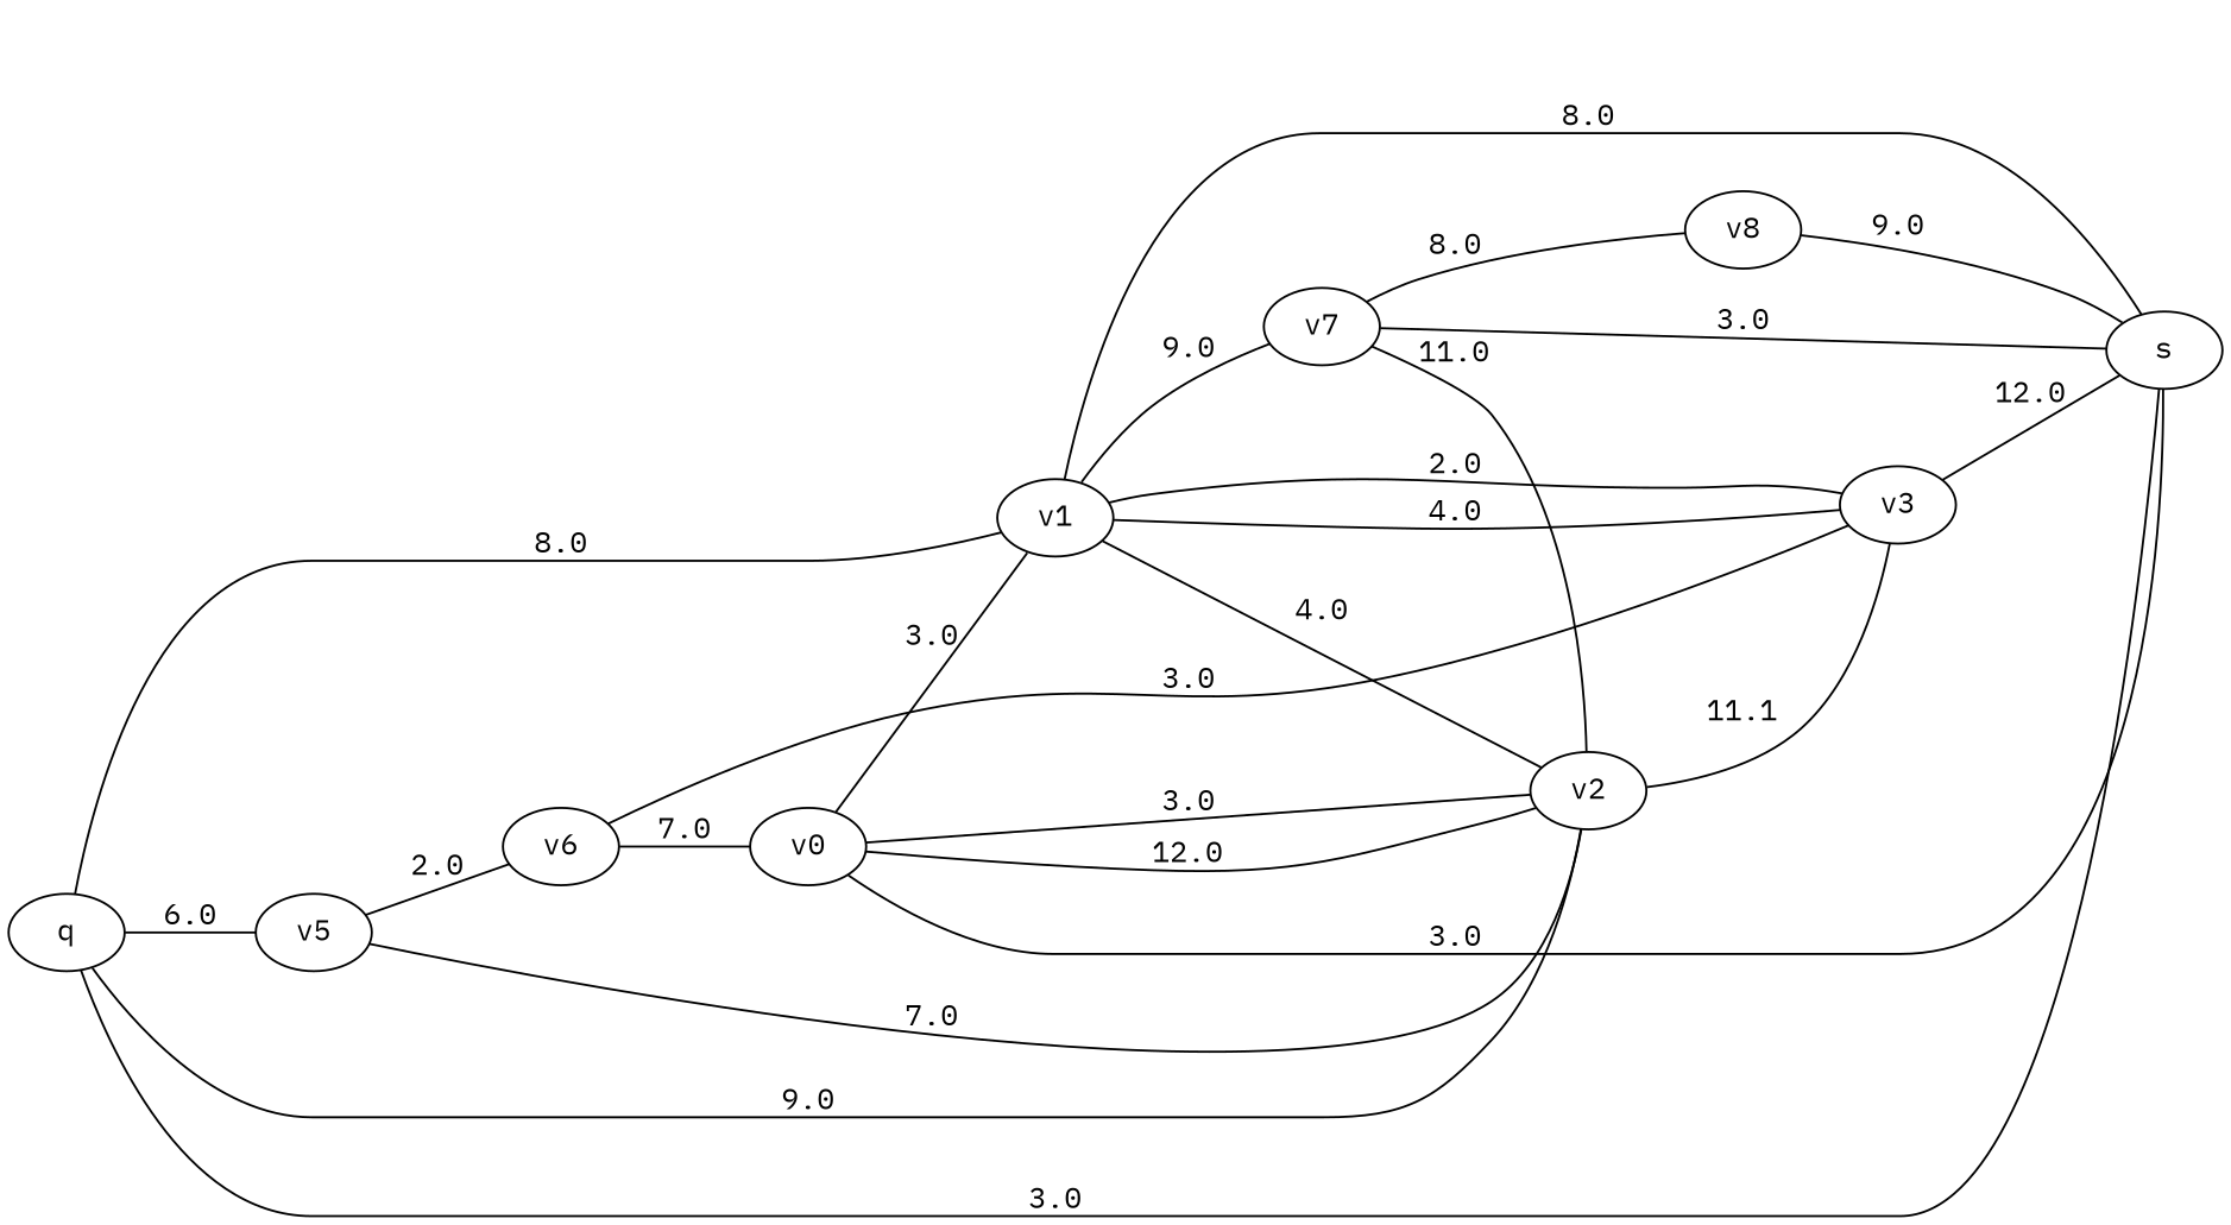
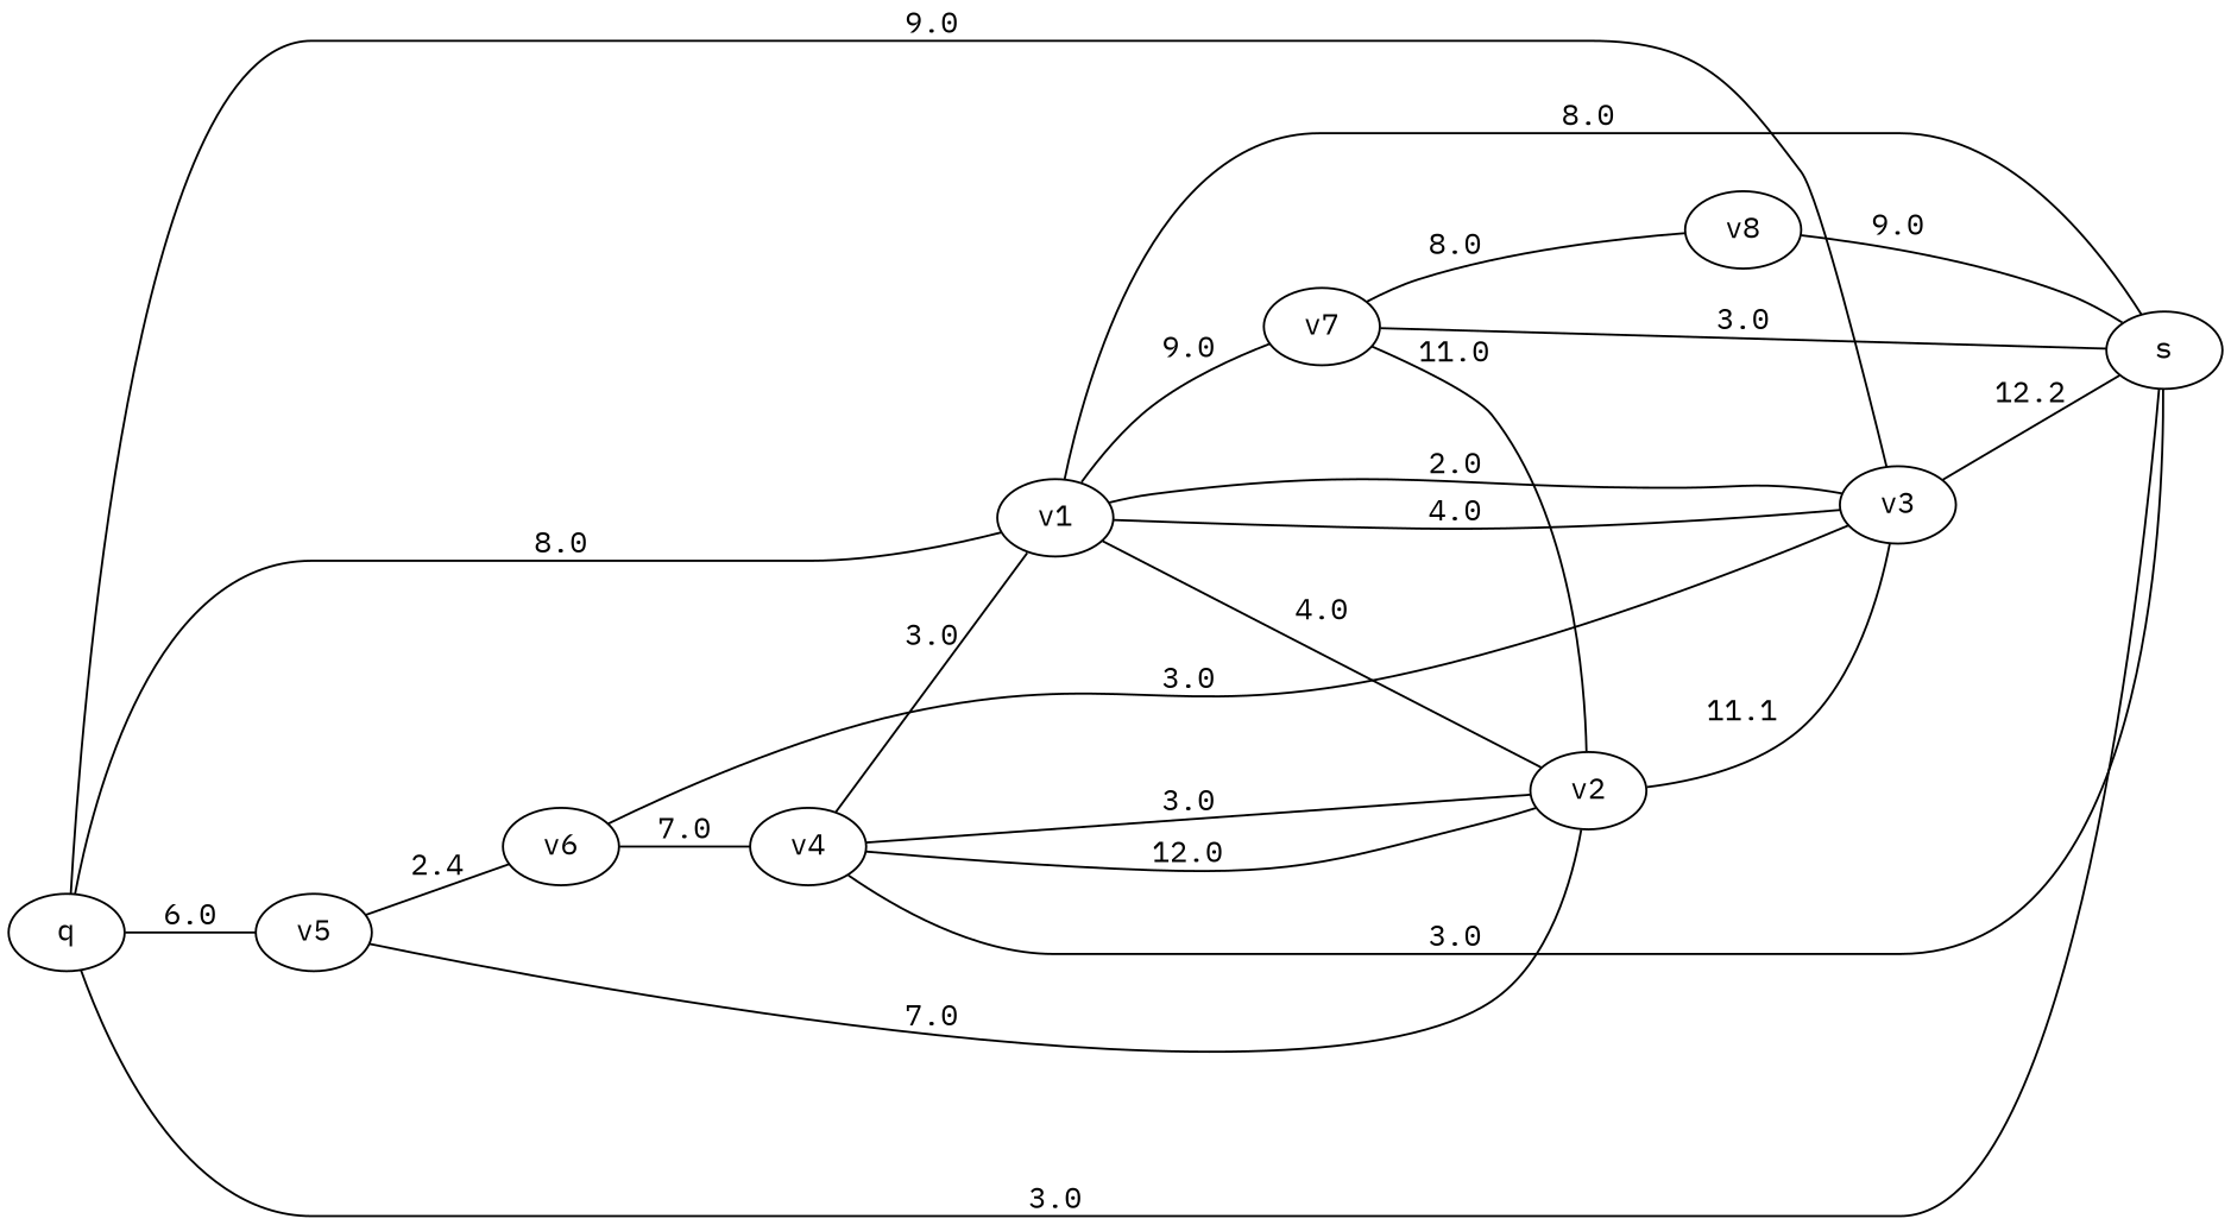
  graph {
    fontname="IBM Plex Mono"
    rankdir=LR
    node [fontname="IBM Plex Mono"]
    edge [fontname="IBM Plex Mono"]
-   n1 [label=v0]
+   n1 [label=v4]
    n2 [label=s]
    n3 [label=v1]
    n4 [label=v2]
    n5 [label=v3]
    n6 [label=v7]
    n7 [label=v8]
    n8 [label=v5]
    n9 [label=v6]
    n10 [label=q]
    n1 -- n2 [label=3.0]
    n1 -- n3 [label=3.0]
    n1 -- n4 [label=12.0]
    n3 -- n2 [label=8.0]
    n3 -- n4 [label=4.0]
    n3 -- n5 [label=4.0]
    n3 -- n6 [label=9.0]
    n4 -- n1 [label=3.0]
    n4 -- n5 [label=11.1]
-   n5 -- n2 [label=12.0]
+   n5 -- n2 [label=12.2]
    n5 -- n3 [label=2.0]
    n6 -- n2 [label=3.0]
    n6 -- n4 [label=11.0]
    n6 -- n7 [label=8.0]
    n7 -- n2 [label=9.0]
    n8 -- n4 [label=7.0]
-   n8 -- n9 [label=2.0]
+   n8 -- n9 [label=2.4]
    n9 -- n1 [label=7.0]
    n9 -- n5 [label=3.0]
    n10 -- n2 [label=3.0]
    n10 -- n3 [label=8.0]
-   n10 -- n4 [label=9.0]
+   n10 -- n5 [label=9.0]
    n10 -- n8 [label=6.0]
  }
